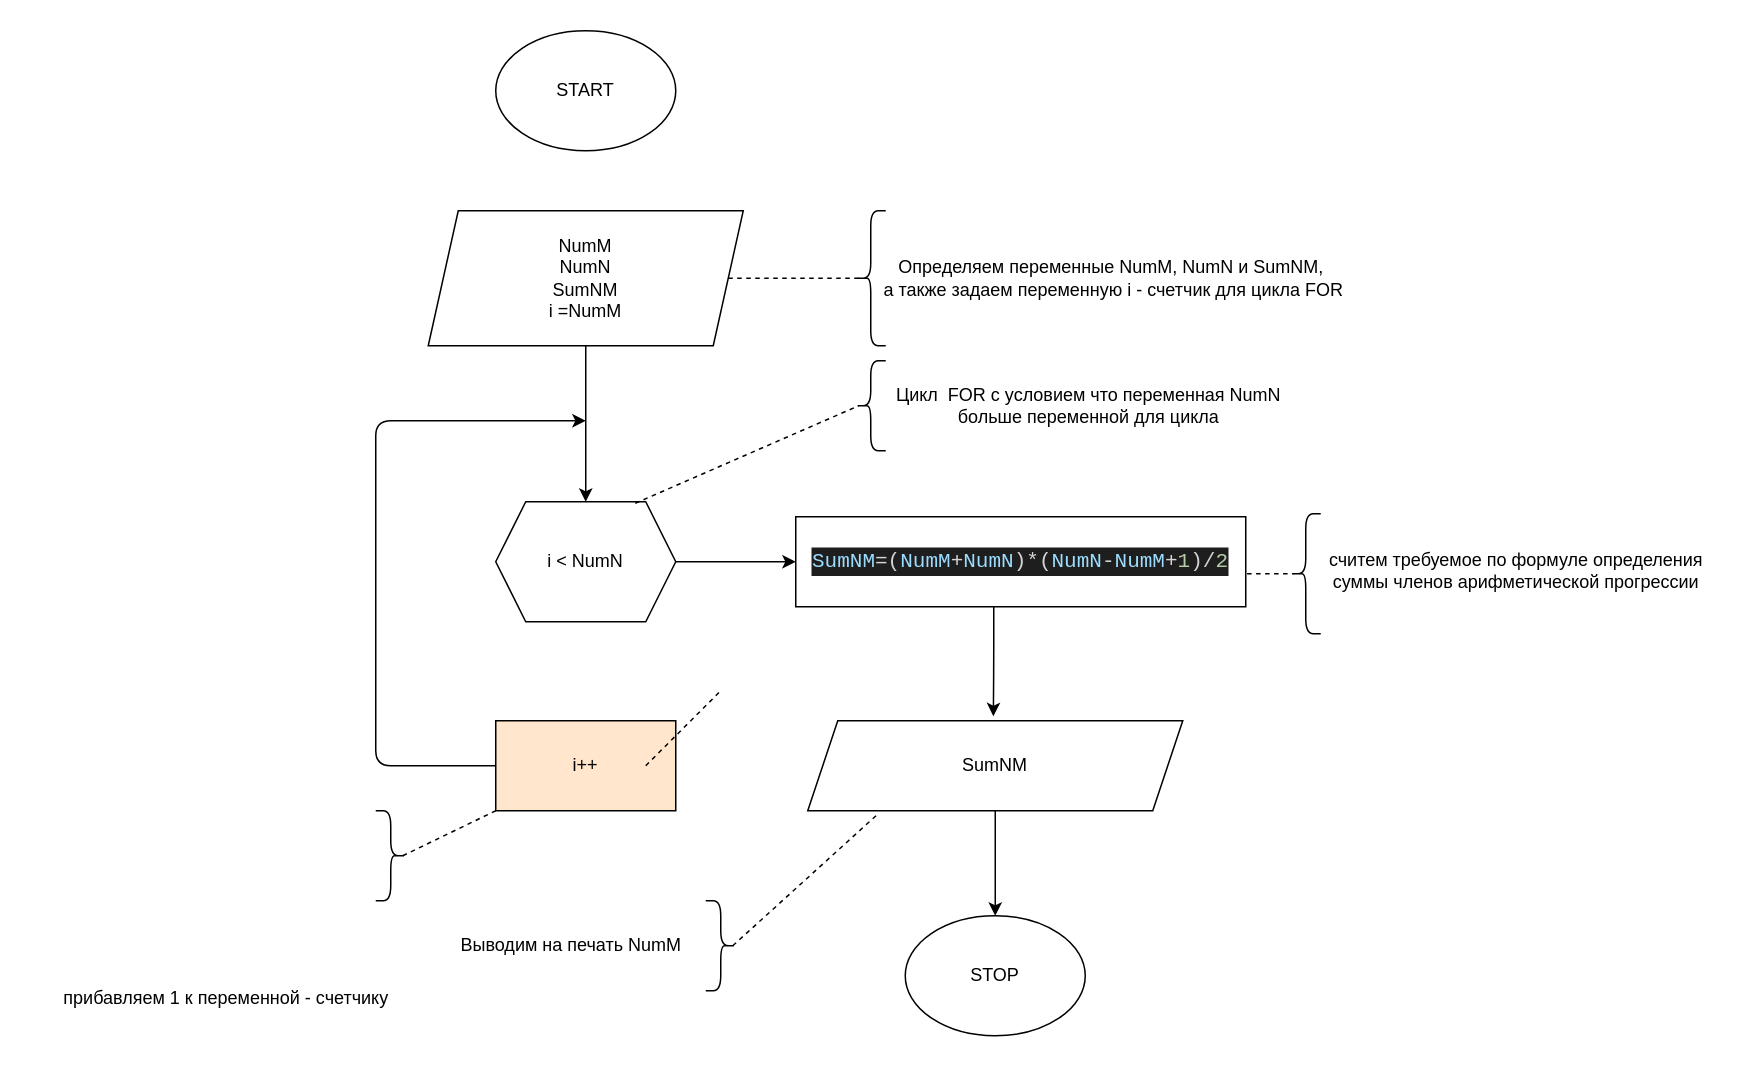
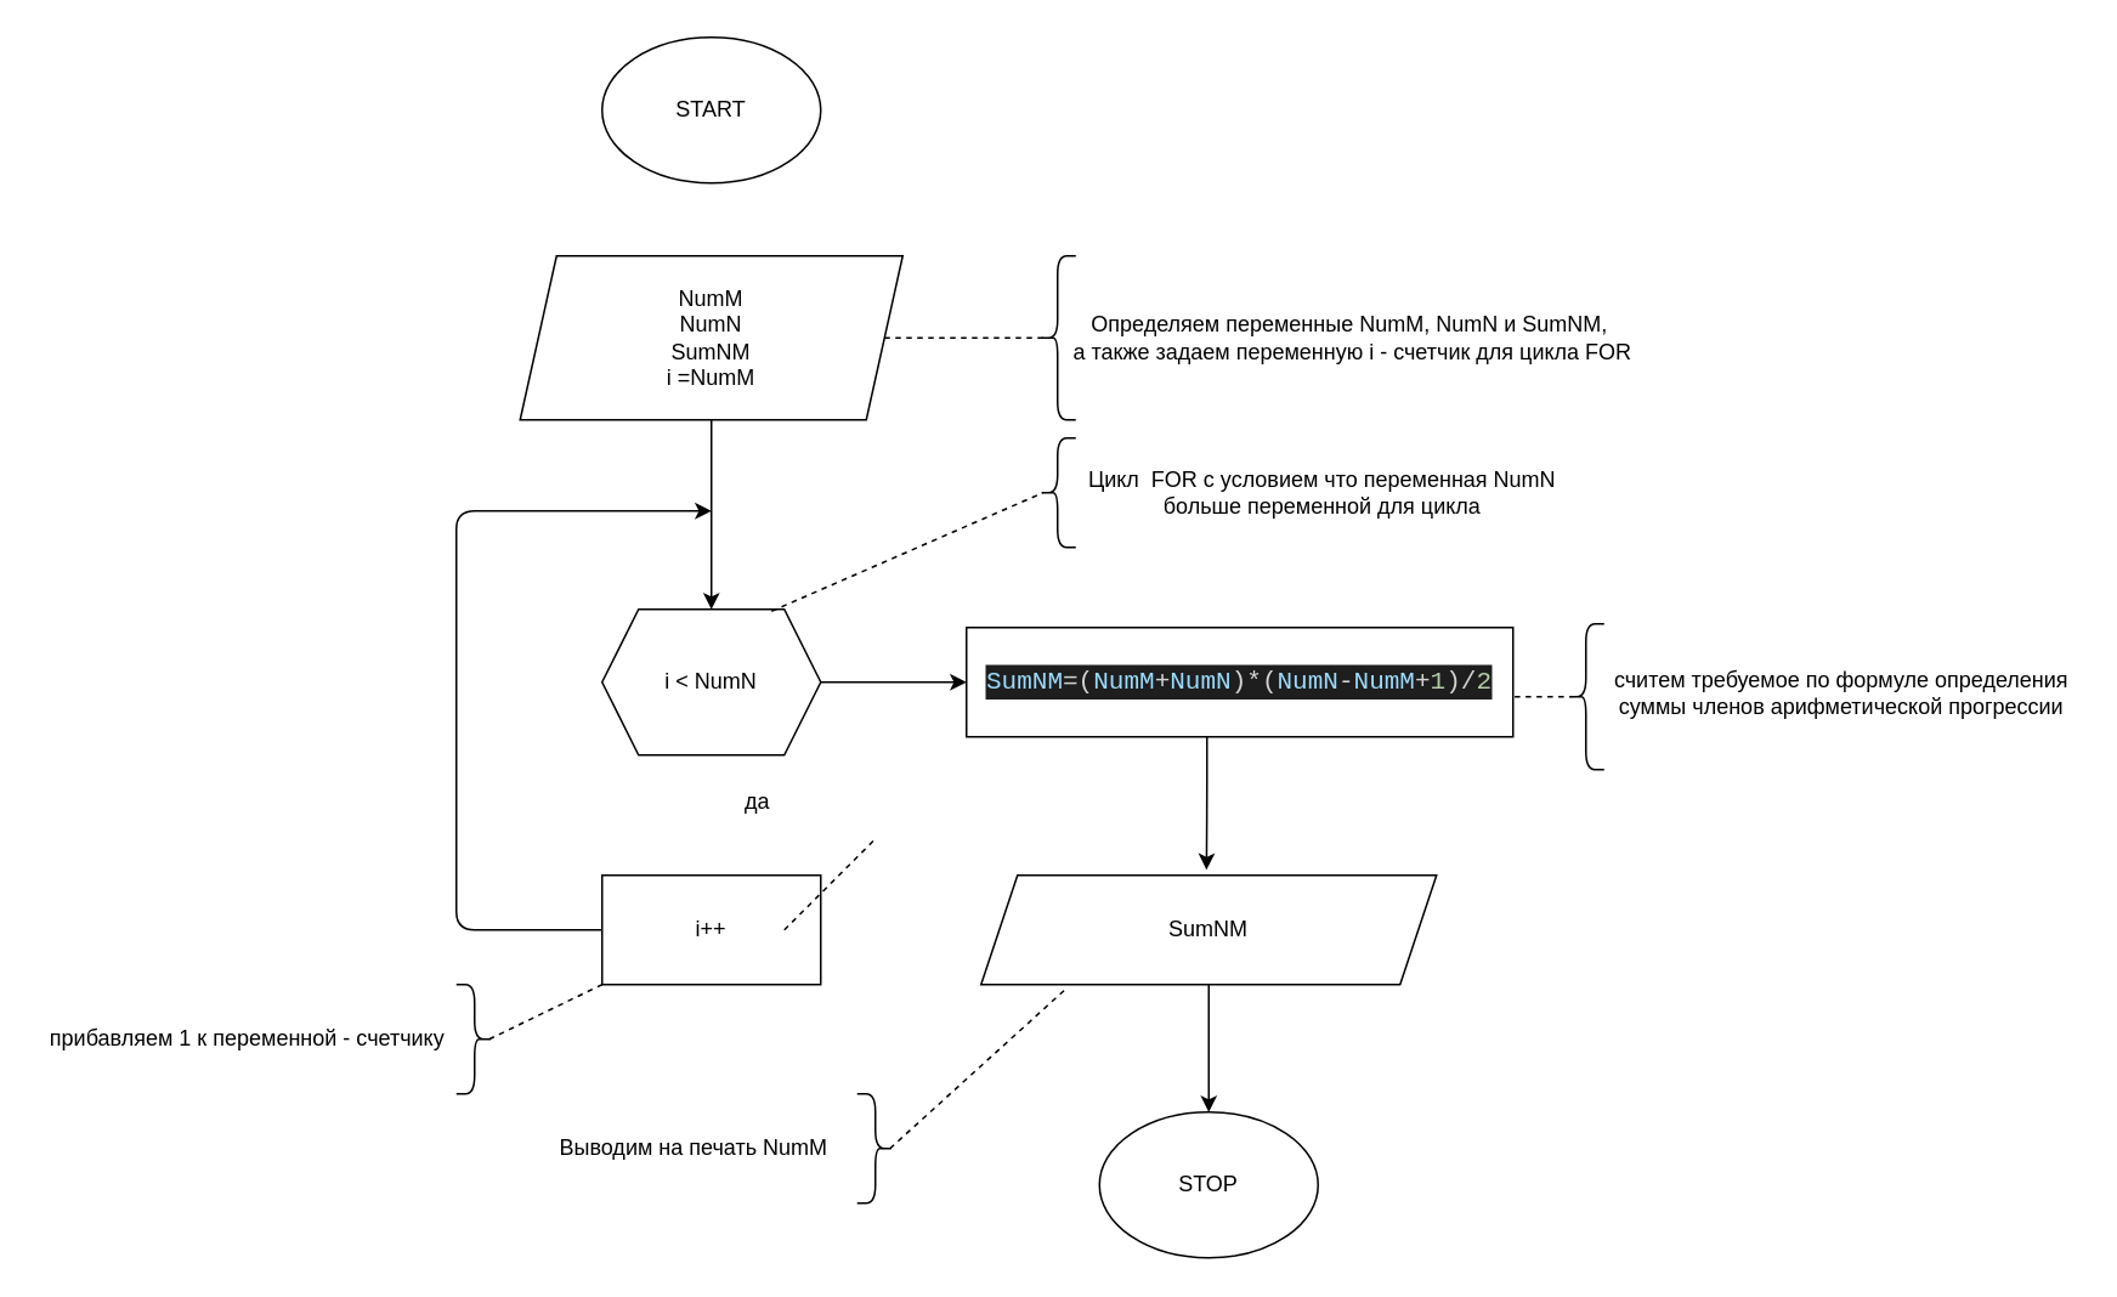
  <mxCell id="0" />
  <mxCell id="1" parent="0" />
  <mxCell id="2" value="" style="group" vertex="1" connectable="0" parent="1"><mxGeometry y="20" width="885" height="670" as="geometry" x="20" /></mxCell>
  <mxCell id="3" value="START" style="ellipse;whiteSpace=wrap;html=1;" vertex="1" parent="2"><mxGeometry x="310" width="120" height="80" as="geometry" /></mxCell>
  <mxCell id="4" value="i &amp;lt; NumN" style="shape=hexagon;perimeter=hexagonPerimeter2;whiteSpace=wrap;html=1;fixedSize=1;" vertex="1" parent="2"><mxGeometry x="310" y="314" width="120" height="80" as="geometry" /></mxCell>
  <mxCell id="5" style="edgeStyle=none;html=1;entryX=0.5;entryY=0;entryDx=0;entryDy=0;" edge="1" parent="2" source="6" target="4"><mxGeometry relative="1" as="geometry" /></mxCell>
  <mxCell id="6" value="&lt;span&gt;NumM&lt;/span&gt;&lt;br&gt;&lt;span&gt;NumN&lt;/span&gt;&lt;br&gt;&lt;span&gt;SumNM&lt;br&gt;&lt;/span&gt;i =NumM&lt;span&gt;&lt;br&gt;&lt;/span&gt;" style="shape=parallelogram;perimeter=parallelogramPerimeter;whiteSpace=wrap;html=1;fixedSize=1;" vertex="1" parent="2"><mxGeometry x="265" y="120" width="210" height="90" as="geometry" /></mxCell>
  <mxCell id="7" style="edgeStyle=none;html=1;exitX=0.5;exitY=1;exitDx=0;exitDy=0;entryX=0.567;entryY=-0.05;entryDx=0;entryDy=0;entryPerimeter=0;" edge="1" parent="2"><mxGeometry relative="1" as="geometry"><mxPoint x="642" y="384" as="sourcePoint" /><mxPoint x="641.75" y="457" as="targetPoint" /><Array as="points"><mxPoint x="642" y="420" /></Array></mxGeometry></mxCell>
  <mxCell id="8" value="&lt;div style=&quot;color: rgb(212 , 212 , 212) ; background-color: rgb(30 , 30 , 30) ; font-family: &amp;#34;consolas&amp;#34; , &amp;#34;courier new&amp;#34; , monospace ; font-size: 14px ; line-height: 19px&quot;&gt;&lt;span style=&quot;color: #9cdcfe&quot;&gt;SumNM&lt;/span&gt;=(&lt;span style=&quot;color: #9cdcfe&quot;&gt;NumM&lt;/span&gt;+&lt;span style=&quot;color: #9cdcfe&quot;&gt;NumN&lt;/span&gt;)*(&lt;span style=&quot;color: #9cdcfe&quot;&gt;NumN&lt;/span&gt;-&lt;span style=&quot;color: #9cdcfe&quot;&gt;NumM&lt;/span&gt;+&lt;span style=&quot;color: #b5cea8&quot;&gt;1&lt;/span&gt;)/&lt;span style=&quot;color: #b5cea8&quot;&gt;2&lt;/span&gt;&lt;/div&gt;" style="whiteSpace=wrap;html=1;" vertex="1" parent="2"><mxGeometry x="510" y="324" width="300" height="60" as="geometry" /></mxCell>
  <mxCell id="9" value="" style="edgeStyle=none;html=1;" edge="1" parent="2" source="4" target="8"><mxGeometry relative="1" as="geometry" /></mxCell>
  <mxCell id="10" style="edgeStyle=none;html=1;" edge="1" parent="2" source="11"><mxGeometry relative="1" as="geometry"><mxPoint x="370" y="260" as="targetPoint" /><Array as="points"><mxPoint x="230" y="490" /><mxPoint x="230" y="260" /></Array></mxGeometry></mxCell>
- <mxCell id="11" value="i++" style="rounded=0;whiteSpace=wrap;html=1;fillColor=#ffe6cc;" vertex="1" parent="2"><mxGeometry x="310" y="460" width="120" height="60" as="geometry" /></mxCell>
+ <mxCell id="11" value="i++" style="rounded=0;whiteSpace=wrap;html=1;" vertex="1" parent="2"><mxGeometry x="310" y="460" width="120" height="60" as="geometry" /></mxCell>
  <mxCell id="12" value="SumNM" style="shape=parallelogram;perimeter=parallelogramPerimeter;whiteSpace=wrap;html=1;fixedSize=1;" vertex="1" parent="2"><mxGeometry x="518" y="460" width="250" height="60" as="geometry" /></mxCell>
  <mxCell id="13" value="STOP" style="ellipse;whiteSpace=wrap;html=1;" vertex="1" parent="2"><mxGeometry x="583" y="590" width="120" height="80" as="geometry" /></mxCell>
  <mxCell id="14" style="edgeStyle=none;html=1;exitX=0.5;exitY=1;exitDx=0;exitDy=0;entryX=0.5;entryY=0;entryDx=0;entryDy=0;" edge="1" parent="2" source="12" target="13"><mxGeometry relative="1" as="geometry" /></mxCell>
  <mxCell id="15" value="" style="shape=curlyBracket;whiteSpace=wrap;html=1;rounded=1;" vertex="1" parent="2"><mxGeometry x="550" y="120" width="20" height="90" as="geometry" /></mxCell>
  <mxCell id="16" value="Определяем переменные NumM, NumN и SumNM,&lt;br&gt;&amp;nbsp;а также задаем переменную i - счетчик для цикла FOR" style="text;html=1;align=center;verticalAlign=middle;resizable=0;points=[];autosize=1;strokeColor=none;fillColor=none;" vertex="1" parent="2"><mxGeometry x="555" y="150" width="330" height="30" as="geometry" /></mxCell>
  <mxCell id="17" value="" style="endArrow=none;dashed=1;html=1;entryX=0.1;entryY=0.5;entryDx=0;entryDy=0;entryPerimeter=0;exitX=1;exitY=0.5;exitDx=0;exitDy=0;" edge="1" parent="2" source="6" target="15"><mxGeometry width="50" height="50" relative="1" as="geometry"><mxPoint x="410" y="300" as="sourcePoint" /><mxPoint x="460" y="250" as="targetPoint" /></mxGeometry></mxCell>
  <mxCell id="18" value="" style="shape=curlyBracket;whiteSpace=wrap;html=1;rounded=1;" vertex="1" parent="2"><mxGeometry x="550" y="220" width="20" height="60" as="geometry" /></mxCell>
  <mxCell id="19" value="Цикл&amp;nbsp; FOR c условием что переменная NumN&lt;br&gt;&amp;nbsp; больше переменной для цикла&amp;nbsp;&amp;nbsp;" style="text;html=1;align=center;verticalAlign=middle;resizable=0;points=[];autosize=1;strokeColor=none;fillColor=none;" vertex="1" parent="2"><mxGeometry x="570" y="235" width="270" height="30" as="geometry" /></mxCell>
  <mxCell id="20" value="" style="endArrow=none;dashed=1;html=1;entryX=0.1;entryY=0.5;entryDx=0;entryDy=0;entryPerimeter=0;exitX=0.775;exitY=0.013;exitDx=0;exitDy=0;exitPerimeter=0;" edge="1" parent="2" source="4" target="18"><mxGeometry width="50" height="50" relative="1" as="geometry"><mxPoint x="410" y="290" as="sourcePoint" /><mxPoint x="460" y="240" as="targetPoint" /></mxGeometry></mxCell>
+ <mxCell id="21" value="да" style="text;html=1;align=center;verticalAlign=middle;resizable=0;points=[];autosize=1;strokeColor=none;fillColor=none;" vertex="1" parent="2"><mxGeometry x="380" y="410" width="30" height="20" as="geometry" /></mxCell>
  <mxCell id="22" value="" style="shape=curlyBracket;whiteSpace=wrap;html=1;rounded=1;flipH=1;" vertex="1" parent="2"><mxGeometry x="230" y="520" width="20" height="60" as="geometry" /></mxCell>
  <mxCell id="23" value="" style="endArrow=none;dashed=1;html=1;exitX=0.1;exitY=0.5;exitDx=0;exitDy=0;exitPerimeter=0;entryX=0;entryY=1;entryDx=0;entryDy=0;" edge="1" parent="2" source="22" target="11"><mxGeometry width="50" height="50" relative="1" as="geometry"><mxPoint x="410" y="490" as="sourcePoint" /><mxPoint x="460" y="440" as="targetPoint" /></mxGeometry></mxCell>
- <mxCell id="24" value="прибавляем 1 к переменной - счетчику" style="text;html=1;align=center;verticalAlign=middle;resizable=0;points=[];autosize=1;strokeColor=none;fillColor=none;" vertex="1" parent="2"><mxGeometry x="15" y="635" width="230" height="20" as="geometry" /></mxCell>
+ <mxCell id="24" value="прибавляем 1 к переменной - счетчику" style="text;html=1;align=center;verticalAlign=middle;resizable=0;points=[];autosize=1;strokeColor=none;fillColor=none;" vertex="1" parent="2"><mxGeometry y="540" width="230" height="20" as="geometry" /></mxCell>
  <mxCell id="25" value="" style="shape=curlyBracket;whiteSpace=wrap;html=1;rounded=1;flipH=1;" vertex="1" parent="2"><mxGeometry x="450" y="580" width="20" height="60" as="geometry" /></mxCell>
  <mxCell id="26" value="Выводим на печать NumM" style="text;html=1;align=center;verticalAlign=middle;resizable=0;points=[];autosize=1;strokeColor=none;fillColor=none;" vertex="1" parent="2"><mxGeometry x="275" y="600" width="170" height="20" as="geometry" /></mxCell>
  <mxCell id="27" value="" style="endArrow=none;dashed=1;html=1;" edge="1" parent="2"><mxGeometry width="50" height="50" relative="1" as="geometry"><mxPoint x="410" y="490" as="sourcePoint" /><mxPoint x="460" y="440" as="targetPoint" /></mxGeometry></mxCell>
  <mxCell id="28" value="" style="endArrow=none;dashed=1;html=1;entryX=0.1;entryY=0.5;entryDx=0;entryDy=0;entryPerimeter=0;exitX=1.003;exitY=0.633;exitDx=0;exitDy=0;exitPerimeter=0;" edge="1" parent="2" source="8" target="30"><mxGeometry width="50" height="50" relative="1" as="geometry"><mxPoint x="410" y="490" as="sourcePoint" /><mxPoint x="460" y="440" as="targetPoint" /></mxGeometry></mxCell>
  <mxCell id="29" value="" style="endArrow=none;dashed=1;html=1;entryX=0.188;entryY=1.033;entryDx=0;entryDy=0;entryPerimeter=0;exitX=0.1;exitY=0.5;exitDx=0;exitDy=0;exitPerimeter=0;" edge="1" parent="2" source="25" target="12"><mxGeometry width="50" height="50" relative="1" as="geometry"><mxPoint x="410" y="490" as="sourcePoint" /><mxPoint x="460" y="440" as="targetPoint" /></mxGeometry></mxCell>
  <mxCell id="30" value="" style="shape=curlyBracket;whiteSpace=wrap;html=1;rounded=1;" vertex="1" parent="2"><mxGeometry x="840" y="322" width="20" height="80" as="geometry" /></mxCell>
  <mxCell id="31" value="считем требуемое по формуле определения &lt;br&gt;суммы членов арифметической прогрессии" style="text;html=1;align=center;verticalAlign=middle;resizable=0;points=[];autosize=1;strokeColor=none;fillColor=none;" vertex="1" parent="1"><mxGeometry x="880" y="365" width="260" height="30" as="geometry" /></mxCell>
